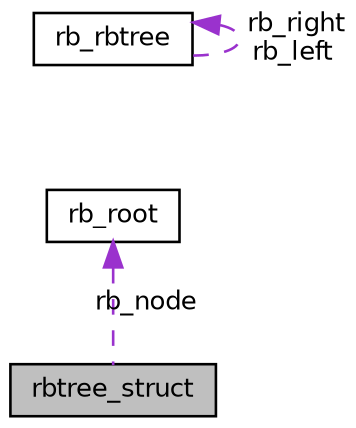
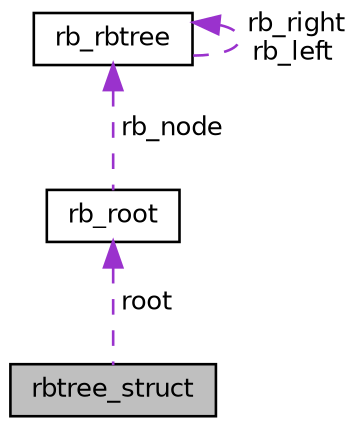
  digraph {
    node [color=black fillcolor=white fontname=Helvetica fontsize=10 shape=record style=filled]
    edge [color=darkorchid3 dir=back fontname=Helvetica fontsize=10 labelfontname=Helvetica labelfontsize=10 style=dashed]
    n1 [fillcolor=grey75 fontcolor=black height=0.2 label=rbtree_struct width=0.4]
    n2 [height=0.2 label=rb_root width=0.4]
    n3 [height=0.2 label=rb_rbtree width=0.4]
-   n2 -> n1 [label=" rb_node"]
+   n2 -> n1 [label=" root"]
+   n3 -> n2 [label=" rb_node"]
    n3 -> n3 [label=" rb_right\nrb_left"]
  }
